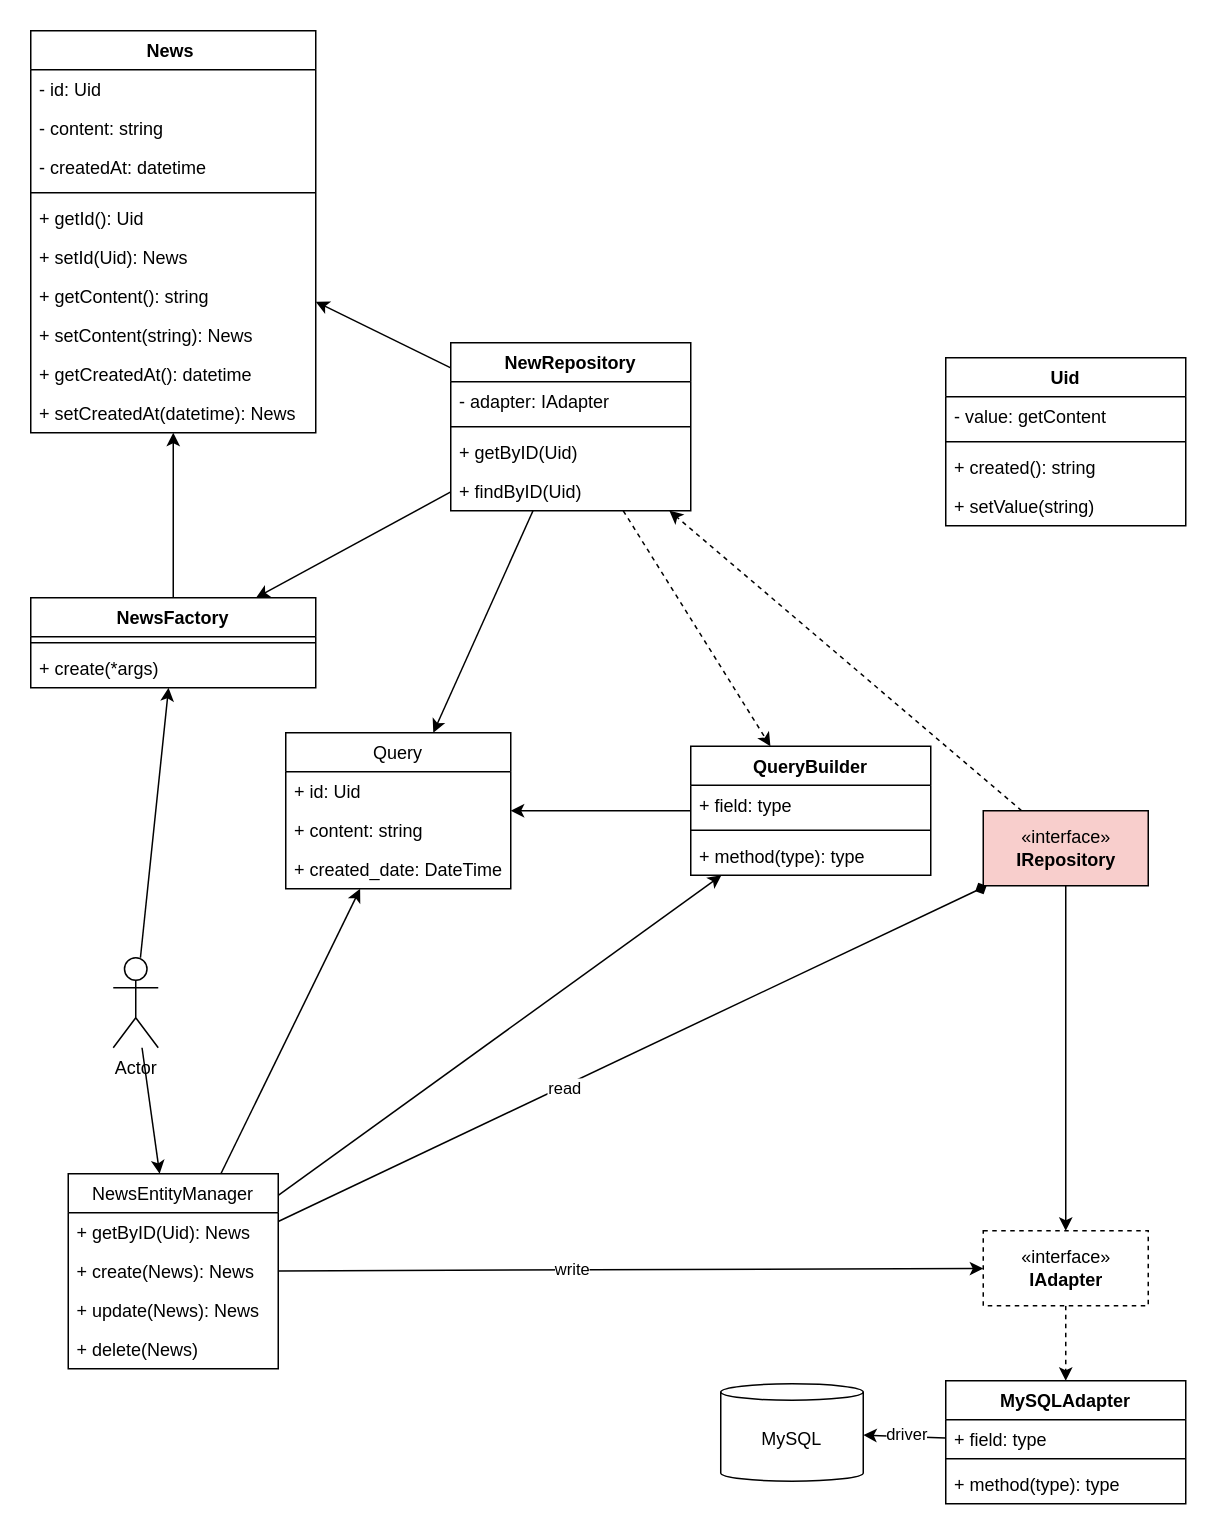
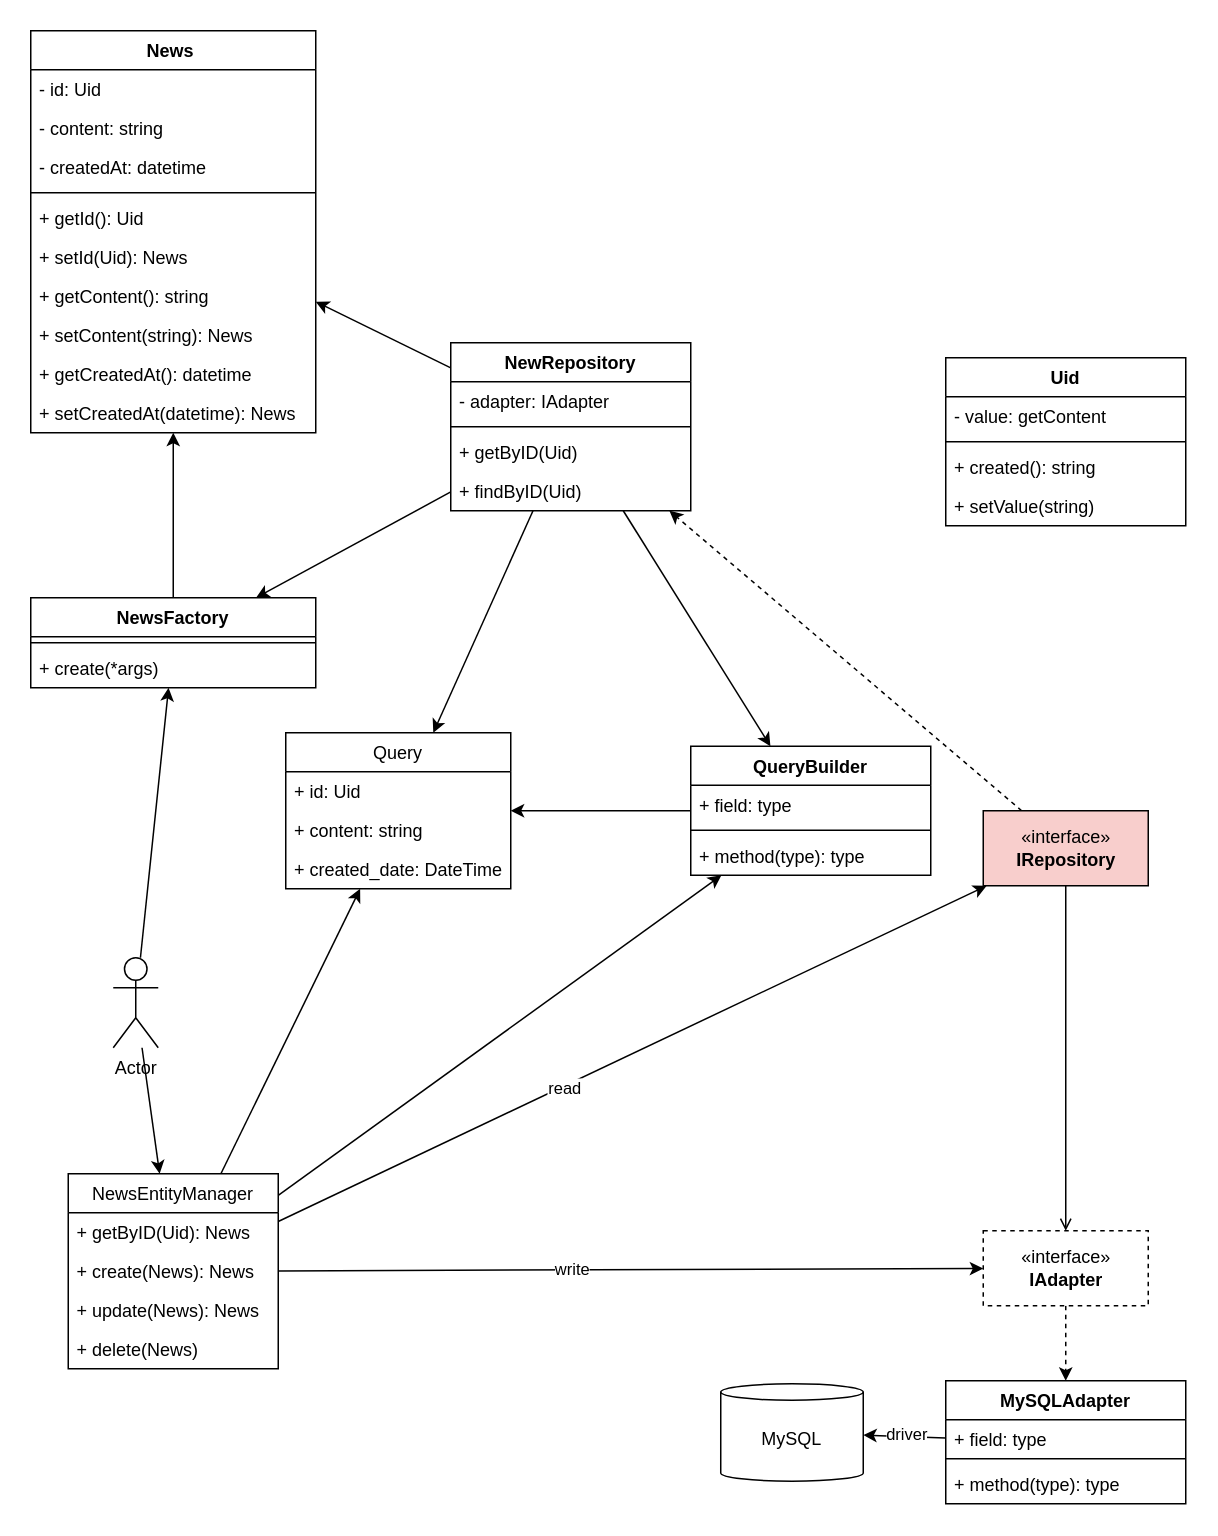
  <mxCell id="0" />
  <mxCell id="1" parent="0" />
- <mxCell id="2" style="edgeStyle=none;html=1;" edge="1" parent="1" source="61" target="15"><mxGeometry relative="1" as="geometry" /></mxCell>
+ <mxCell id="2" style="edgeStyle=none;html=1;endArrow=open;" edge="1" parent="1" source="61" target="15"><mxGeometry relative="1" as="geometry" /></mxCell>
  <mxCell id="3" style="edgeStyle=none;html=1;" edge="1" parent="1" source="7" target="15"><mxGeometry relative="1" as="geometry" /></mxCell>
  <mxCell id="4" value="write" style="edgeLabel;html=1;align=center;verticalAlign=middle;resizable=0;points=[];" vertex="1" connectable="0" parent="3"><mxGeometry x="-0.167" y="1" relative="1" as="geometry"><mxPoint as="offset" /></mxGeometry></mxCell>
- <mxCell id="5" style="edgeStyle=none;html=1;endArrow=diamond;" edge="1" parent="1" source="7" target="61"><mxGeometry relative="1" as="geometry" /></mxCell>
+ <mxCell id="5" style="edgeStyle=none;html=1;" edge="1" parent="1" source="7" target="61"><mxGeometry relative="1" as="geometry" /></mxCell>
  <mxCell id="6" value="read" style="edgeLabel;html=1;align=center;verticalAlign=middle;resizable=0;points=[];" vertex="1" connectable="0" parent="5"><mxGeometry x="-0.198" y="-1" relative="1" as="geometry"><mxPoint as="offset" /></mxGeometry></mxCell>
  <mxCell id="7" value="NewsEntityManager" style="swimlane;fontStyle=0;childLayout=stackLayout;horizontal=1;startSize=26;fillColor=none;horizontalStack=0;resizeParent=1;resizeParentMax=0;resizeLast=0;collapsible=1;marginBottom=0;" vertex="1" parent="1"><mxGeometry x="45" y="782" width="140" height="130" as="geometry" /></mxCell>
  <mxCell id="8" value="+ getByID(Uid): News" style="text;strokeColor=none;fillColor=none;align=left;verticalAlign=top;spacingLeft=4;spacingRight=4;overflow=hidden;rotatable=0;points=[[0,0.5],[1,0.5]];portConstraint=eastwest;" vertex="1" parent="7"><mxGeometry y="26" width="140" height="26" as="geometry" /></mxCell>
  <mxCell id="9" value="+ create(News): News" style="text;strokeColor=none;fillColor=none;align=left;verticalAlign=top;spacingLeft=4;spacingRight=4;overflow=hidden;rotatable=0;points=[[0,0.5],[1,0.5]];portConstraint=eastwest;" vertex="1" parent="7"><mxGeometry y="52" width="140" height="26" as="geometry" /></mxCell>
  <mxCell id="10" value="+ update(News): News" style="text;strokeColor=none;fillColor=none;align=left;verticalAlign=top;spacingLeft=4;spacingRight=4;overflow=hidden;rotatable=0;points=[[0,0.5],[1,0.5]];portConstraint=eastwest;" vertex="1" parent="7"><mxGeometry y="78" width="140" height="26" as="geometry" /></mxCell>
  <mxCell id="11" value="+ delete(News)" style="text;strokeColor=none;fillColor=none;align=left;verticalAlign=top;spacingLeft=4;spacingRight=4;overflow=hidden;rotatable=0;points=[[0,0.5],[1,0.5]];portConstraint=eastwest;" vertex="1" parent="7"><mxGeometry y="104" width="140" height="26" as="geometry" /></mxCell>
  <mxCell id="12" style="edgeStyle=none;html=1;" edge="1" parent="1" source="24" target="21"><mxGeometry relative="1" as="geometry"><mxPoint x="790" y="844" as="sourcePoint" /></mxGeometry></mxCell>
  <mxCell id="13" value="driver" style="edgeLabel;html=1;align=center;verticalAlign=middle;resizable=0;points=[];" vertex="1" connectable="0" parent="12"><mxGeometry x="0.272" relative="1" as="geometry"><mxPoint x="8" y="-1" as="offset" /></mxGeometry></mxCell>
  <mxCell id="14" style="edgeStyle=none;html=1;dashed=1;" edge="1" parent="1" source="15" target="24"><mxGeometry relative="1" as="geometry"><mxPoint x="625" y="790" as="targetPoint" /></mxGeometry></mxCell>
  <mxCell id="15" value="«interface»&lt;br&gt;&lt;b&gt;IAdapter&lt;/b&gt;" style="html=1;dashed=1;" vertex="1" parent="1"><mxGeometry x="655" y="820" width="110" height="50" as="geometry" /></mxCell>
  <mxCell id="16" value="Uid" style="swimlane;fontStyle=1;align=center;verticalAlign=top;childLayout=stackLayout;horizontal=1;startSize=26;horizontalStack=0;resizeParent=1;resizeParentMax=0;resizeLast=0;collapsible=1;marginBottom=0;" vertex="1" parent="1"><mxGeometry x="630" y="238" width="160" height="112" as="geometry" /></mxCell>
  <mxCell id="17" value="- value: getContent" style="text;strokeColor=none;fillColor=none;align=left;verticalAlign=top;spacingLeft=4;spacingRight=4;overflow=hidden;rotatable=0;points=[[0,0.5],[1,0.5]];portConstraint=eastwest;" vertex="1" parent="16"><mxGeometry y="26" width="160" height="26" as="geometry" /></mxCell>
  <mxCell id="18" value="" style="line;strokeWidth=1;fillColor=none;align=left;verticalAlign=middle;spacingTop=-1;spacingLeft=3;spacingRight=3;rotatable=0;labelPosition=right;points=[];portConstraint=eastwest;strokeColor=inherit;" vertex="1" parent="16"><mxGeometry y="52" width="160" height="8" as="geometry" /></mxCell>
  <mxCell id="19" value="+ created(): string" style="text;strokeColor=none;fillColor=none;align=left;verticalAlign=top;spacingLeft=4;spacingRight=4;overflow=hidden;rotatable=0;points=[[0,0.5],[1,0.5]];portConstraint=eastwest;" vertex="1" parent="16"><mxGeometry y="60" width="160" height="26" as="geometry" /></mxCell>
  <mxCell id="20" value="+ setValue(string)" style="text;strokeColor=none;fillColor=none;align=left;verticalAlign=top;spacingLeft=4;spacingRight=4;overflow=hidden;rotatable=0;points=[[0,0.5],[1,0.5]];portConstraint=eastwest;" vertex="1" parent="16"><mxGeometry y="86" width="160" height="26" as="geometry" /></mxCell>
  <mxCell id="21" value="MySQL" style="shape=cylinder3;whiteSpace=wrap;html=1;boundedLbl=1;backgroundOutline=1;size=5.51;" vertex="1" parent="1"><mxGeometry x="480" y="922" width="95" height="65" as="geometry" /></mxCell>
  <mxCell id="22" style="edgeStyle=none;html=1;" edge="1" parent="1" source="7" target="33"><mxGeometry relative="1" as="geometry"><Array as="points" /></mxGeometry></mxCell>
  <mxCell id="23" style="edgeStyle=none;html=1;" edge="1" parent="1" source="7" target="28"><mxGeometry relative="1" as="geometry" /></mxCell>
  <mxCell id="24" value="MySQLAdapter" style="swimlane;fontStyle=1;align=center;verticalAlign=top;childLayout=stackLayout;horizontal=1;startSize=26;horizontalStack=0;resizeParent=1;resizeParentMax=0;resizeLast=0;collapsible=1;marginBottom=0;" vertex="1" parent="1"><mxGeometry x="630" y="920" width="160" height="82" as="geometry" /></mxCell>
  <mxCell id="25" value="+ field: type" style="text;strokeColor=none;fillColor=none;align=left;verticalAlign=top;spacingLeft=4;spacingRight=4;overflow=hidden;rotatable=0;points=[[0,0.5],[1,0.5]];portConstraint=eastwest;" vertex="1" parent="24"><mxGeometry y="26" width="160" height="22" as="geometry" /></mxCell>
  <mxCell id="26" value="" style="line;strokeWidth=1;fillColor=none;align=left;verticalAlign=middle;spacingTop=-1;spacingLeft=3;spacingRight=3;rotatable=0;labelPosition=right;points=[];portConstraint=eastwest;strokeColor=inherit;" vertex="1" parent="24"><mxGeometry y="48" width="160" height="8" as="geometry" /></mxCell>
  <mxCell id="27" value="+ method(type): type" style="text;strokeColor=none;fillColor=none;align=left;verticalAlign=top;spacingLeft=4;spacingRight=4;overflow=hidden;rotatable=0;points=[[0,0.5],[1,0.5]];portConstraint=eastwest;" vertex="1" parent="24"><mxGeometry y="56" width="160" height="26" as="geometry" /></mxCell>
  <mxCell id="28" value="Query" style="swimlane;fontStyle=0;childLayout=stackLayout;horizontal=1;startSize=26;fillColor=none;horizontalStack=0;resizeParent=1;resizeParentMax=0;resizeLast=0;collapsible=1;marginBottom=0;" vertex="1" parent="1"><mxGeometry x="190" y="488" width="150" height="104" as="geometry" /></mxCell>
  <mxCell id="29" value="+ id: Uid" style="text;strokeColor=none;fillColor=none;align=left;verticalAlign=top;spacingLeft=4;spacingRight=4;overflow=hidden;rotatable=0;points=[[0,0.5],[1,0.5]];portConstraint=eastwest;" vertex="1" parent="28"><mxGeometry y="26" width="150" height="26" as="geometry" /></mxCell>
  <mxCell id="30" value="+ content: string" style="text;strokeColor=none;fillColor=none;align=left;verticalAlign=top;spacingLeft=4;spacingRight=4;overflow=hidden;rotatable=0;points=[[0,0.5],[1,0.5]];portConstraint=eastwest;" vertex="1" parent="28"><mxGeometry y="52" width="150" height="26" as="geometry" /></mxCell>
  <mxCell id="31" value="+ created_date: DateTime" style="text;strokeColor=none;fillColor=none;align=left;verticalAlign=top;spacingLeft=4;spacingRight=4;overflow=hidden;rotatable=0;points=[[0,0.5],[1,0.5]];portConstraint=eastwest;" vertex="1" parent="28"><mxGeometry y="78" width="150" height="26" as="geometry" /></mxCell>
  <mxCell id="32" style="edgeStyle=none;html=1;" edge="1" parent="1" source="33" target="28"><mxGeometry relative="1" as="geometry"><mxPoint x="650" y="1072.542" as="targetPoint" /></mxGeometry></mxCell>
  <mxCell id="33" value="QueryBuilder" style="swimlane;fontStyle=1;align=center;verticalAlign=top;childLayout=stackLayout;horizontal=1;startSize=26;horizontalStack=0;resizeParent=1;resizeParentMax=0;resizeLast=0;collapsible=1;marginBottom=0;" vertex="1" parent="1"><mxGeometry x="460" y="497" width="160" height="86" as="geometry" /></mxCell>
  <mxCell id="34" value="+ field: type" style="text;strokeColor=none;fillColor=none;align=left;verticalAlign=top;spacingLeft=4;spacingRight=4;overflow=hidden;rotatable=0;points=[[0,0.5],[1,0.5]];portConstraint=eastwest;" vertex="1" parent="33"><mxGeometry y="26" width="160" height="26" as="geometry" /></mxCell>
  <mxCell id="35" value="" style="line;strokeWidth=1;fillColor=none;align=left;verticalAlign=middle;spacingTop=-1;spacingLeft=3;spacingRight=3;rotatable=0;labelPosition=right;points=[];portConstraint=eastwest;strokeColor=inherit;" vertex="1" parent="33"><mxGeometry y="52" width="160" height="8" as="geometry" /></mxCell>
  <mxCell id="36" value="+ method(type): type" style="text;strokeColor=none;fillColor=none;align=left;verticalAlign=top;spacingLeft=4;spacingRight=4;overflow=hidden;rotatable=0;points=[[0,0.5],[1,0.5]];portConstraint=eastwest;" vertex="1" parent="33"><mxGeometry y="60" width="160" height="26" as="geometry" /></mxCell>
  <mxCell id="37" style="edgeStyle=none;html=1;" edge="1" parent="1" source="39" target="7"><mxGeometry relative="1" as="geometry" /></mxCell>
  <mxCell id="38" style="edgeStyle=none;html=1;" edge="1" parent="1" source="39" target="62"><mxGeometry relative="1" as="geometry" /></mxCell>
  <mxCell id="39" value="Actor" style="shape=umlActor;verticalLabelPosition=bottom;verticalAlign=top;html=1;" vertex="1" parent="1"><mxGeometry x="75" y="638" width="30" height="60" as="geometry" /></mxCell>
  <mxCell id="40" style="edgeStyle=none;html=1;" edge="1" parent="1" source="43" target="62"><mxGeometry relative="1" as="geometry" /></mxCell>
- <mxCell id="41" style="edgeStyle=none;html=1;dashed=1;" edge="1" parent="1" source="43" target="33"><mxGeometry relative="1" as="geometry" /></mxCell>
+ <mxCell id="41" style="edgeStyle=none;html=1;" edge="1" parent="1" source="43" target="33"><mxGeometry relative="1" as="geometry" /></mxCell>
  <mxCell id="42" style="edgeStyle=none;html=1;" edge="1" parent="1" source="43" target="28"><mxGeometry relative="1" as="geometry" /></mxCell>
  <mxCell id="43" value="NewRepository" style="swimlane;fontStyle=1;align=center;verticalAlign=top;childLayout=stackLayout;horizontal=1;startSize=26;horizontalStack=0;resizeParent=1;resizeParentMax=0;resizeLast=0;collapsible=1;marginBottom=0;" vertex="1" parent="1"><mxGeometry x="300" y="228" width="160" height="112" as="geometry" /></mxCell>
  <mxCell id="44" value="- adapter: IAdapter" style="text;strokeColor=none;fillColor=none;align=left;verticalAlign=top;spacingLeft=4;spacingRight=4;overflow=hidden;rotatable=0;points=[[0,0.5],[1,0.5]];portConstraint=eastwest;" vertex="1" parent="43"><mxGeometry y="26" width="160" height="26" as="geometry" /></mxCell>
  <mxCell id="45" value="" style="line;strokeWidth=1;fillColor=none;align=left;verticalAlign=middle;spacingTop=-1;spacingLeft=3;spacingRight=3;rotatable=0;labelPosition=right;points=[];portConstraint=eastwest;strokeColor=inherit;" vertex="1" parent="43"><mxGeometry y="52" width="160" height="8" as="geometry" /></mxCell>
  <mxCell id="46" value="+ getByID(Uid)" style="text;strokeColor=none;fillColor=none;align=left;verticalAlign=top;spacingLeft=4;spacingRight=4;overflow=hidden;rotatable=0;points=[[0,0.5],[1,0.5]];portConstraint=eastwest;" vertex="1" parent="43"><mxGeometry y="60" width="160" height="26" as="geometry" /></mxCell>
  <mxCell id="47" value="+ findByID(Uid)" style="text;strokeColor=none;fillColor=none;align=left;verticalAlign=top;spacingLeft=4;spacingRight=4;overflow=hidden;rotatable=0;points=[[0,0.5],[1,0.5]];portConstraint=eastwest;" vertex="1" parent="43"><mxGeometry y="86" width="160" height="26" as="geometry" /></mxCell>
  <mxCell id="48" value="News " style="swimlane;fontStyle=1;align=center;verticalAlign=top;childLayout=stackLayout;horizontal=1;startSize=26;horizontalStack=0;resizeParent=1;resizeParentMax=0;resizeLast=0;collapsible=1;marginBottom=0;" vertex="1" parent="1"><mxGeometry x="20" y="20" width="190" height="268" as="geometry" /></mxCell>
  <mxCell id="49" value="- id: Uid" style="text;strokeColor=none;fillColor=none;align=left;verticalAlign=top;spacingLeft=4;spacingRight=4;overflow=hidden;rotatable=0;points=[[0,0.5],[1,0.5]];portConstraint=eastwest;" vertex="1" parent="48"><mxGeometry y="26" width="190" height="26" as="geometry" /></mxCell>
  <mxCell id="50" value="- content: string" style="text;strokeColor=none;fillColor=none;align=left;verticalAlign=top;spacingLeft=4;spacingRight=4;overflow=hidden;rotatable=0;points=[[0,0.5],[1,0.5]];portConstraint=eastwest;" vertex="1" parent="48"><mxGeometry y="52" width="190" height="26" as="geometry" /></mxCell>
  <mxCell id="51" value="- createdAt: datetime" style="text;strokeColor=none;fillColor=none;align=left;verticalAlign=top;spacingLeft=4;spacingRight=4;overflow=hidden;rotatable=0;points=[[0,0.5],[1,0.5]];portConstraint=eastwest;" vertex="1" parent="48"><mxGeometry y="78" width="190" height="26" as="geometry" /></mxCell>
  <mxCell id="52" value="" style="line;strokeWidth=1;fillColor=none;align=left;verticalAlign=middle;spacingTop=-1;spacingLeft=3;spacingRight=3;rotatable=0;labelPosition=right;points=[];portConstraint=eastwest;strokeColor=inherit;" vertex="1" parent="48"><mxGeometry y="104" width="190" height="8" as="geometry" /></mxCell>
  <mxCell id="53" value="+ getId(): Uid" style="text;strokeColor=none;fillColor=none;align=left;verticalAlign=top;spacingLeft=4;spacingRight=4;overflow=hidden;rotatable=0;points=[[0,0.5],[1,0.5]];portConstraint=eastwest;" vertex="1" parent="48"><mxGeometry y="112" width="190" height="26" as="geometry" /></mxCell>
  <mxCell id="54" value="+ setId(Uid): News" style="text;strokeColor=none;fillColor=none;align=left;verticalAlign=top;spacingLeft=4;spacingRight=4;overflow=hidden;rotatable=0;points=[[0,0.5],[1,0.5]];portConstraint=eastwest;" vertex="1" parent="48"><mxGeometry y="138" width="190" height="26" as="geometry" /></mxCell>
  <mxCell id="55" value="+ getContent(): string" style="text;strokeColor=none;fillColor=none;align=left;verticalAlign=top;spacingLeft=4;spacingRight=4;overflow=hidden;rotatable=0;points=[[0,0.5],[1,0.5]];portConstraint=eastwest;" vertex="1" parent="48"><mxGeometry y="164" width="190" height="26" as="geometry" /></mxCell>
  <mxCell id="56" value="+ setContent(string): News" style="text;strokeColor=none;fillColor=none;align=left;verticalAlign=top;spacingLeft=4;spacingRight=4;overflow=hidden;rotatable=0;points=[[0,0.5],[1,0.5]];portConstraint=eastwest;" vertex="1" parent="48"><mxGeometry y="190" width="190" height="26" as="geometry" /></mxCell>
  <mxCell id="57" value="+ getCreatedAt(): datetime" style="text;strokeColor=none;fillColor=none;align=left;verticalAlign=top;spacingLeft=4;spacingRight=4;overflow=hidden;rotatable=0;points=[[0,0.5],[1,0.5]];portConstraint=eastwest;" vertex="1" parent="48"><mxGeometry y="216" width="190" height="26" as="geometry" /></mxCell>
  <mxCell id="58" value="+ setCreatedAt(datetime): News" style="text;strokeColor=none;fillColor=none;align=left;verticalAlign=top;spacingLeft=4;spacingRight=4;overflow=hidden;rotatable=0;points=[[0,0.5],[1,0.5]];portConstraint=eastwest;" vertex="1" parent="48"><mxGeometry y="242" width="190" height="26" as="geometry" /></mxCell>
  <mxCell id="59" style="edgeStyle=none;html=1;" edge="1" parent="1" source="43" target="48"><mxGeometry relative="1" as="geometry" /></mxCell>
  <mxCell id="60" style="edgeStyle=none;html=1;dashed=1;" edge="1" parent="1" source="61" target="43"><mxGeometry relative="1" as="geometry" /></mxCell>
  <mxCell id="61" value="«interface»&lt;br&gt;&lt;b&gt;IRepository&lt;/b&gt;" style="html=1;fillColor=#f8cecc;" vertex="1" parent="1"><mxGeometry x="655" y="540" width="110" height="50" as="geometry" /></mxCell>
  <mxCell id="62" value="NewsFactory" style="swimlane;fontStyle=1;align=center;verticalAlign=top;childLayout=stackLayout;horizontal=1;startSize=26;horizontalStack=0;resizeParent=1;resizeParentMax=0;resizeLast=0;collapsible=1;marginBottom=0;" vertex="1" parent="1"><mxGeometry x="20" y="398" width="190" height="60" as="geometry" /></mxCell>
  <mxCell id="63" value="" style="line;strokeWidth=1;fillColor=none;align=left;verticalAlign=middle;spacingTop=-1;spacingLeft=3;spacingRight=3;rotatable=0;labelPosition=right;points=[];portConstraint=eastwest;strokeColor=inherit;" vertex="1" parent="62"><mxGeometry y="26" width="190" height="8" as="geometry" /></mxCell>
  <mxCell id="64" value="+ create(*args)" style="text;strokeColor=none;fillColor=none;align=left;verticalAlign=top;spacingLeft=4;spacingRight=4;overflow=hidden;rotatable=0;points=[[0,0.5],[1,0.5]];portConstraint=eastwest;" vertex="1" parent="62"><mxGeometry y="34" width="190" height="26" as="geometry" /></mxCell>
  <mxCell id="65" style="edgeStyle=none;html=1;" edge="1" parent="1" source="62" target="48"><mxGeometry relative="1" as="geometry" /></mxCell>
